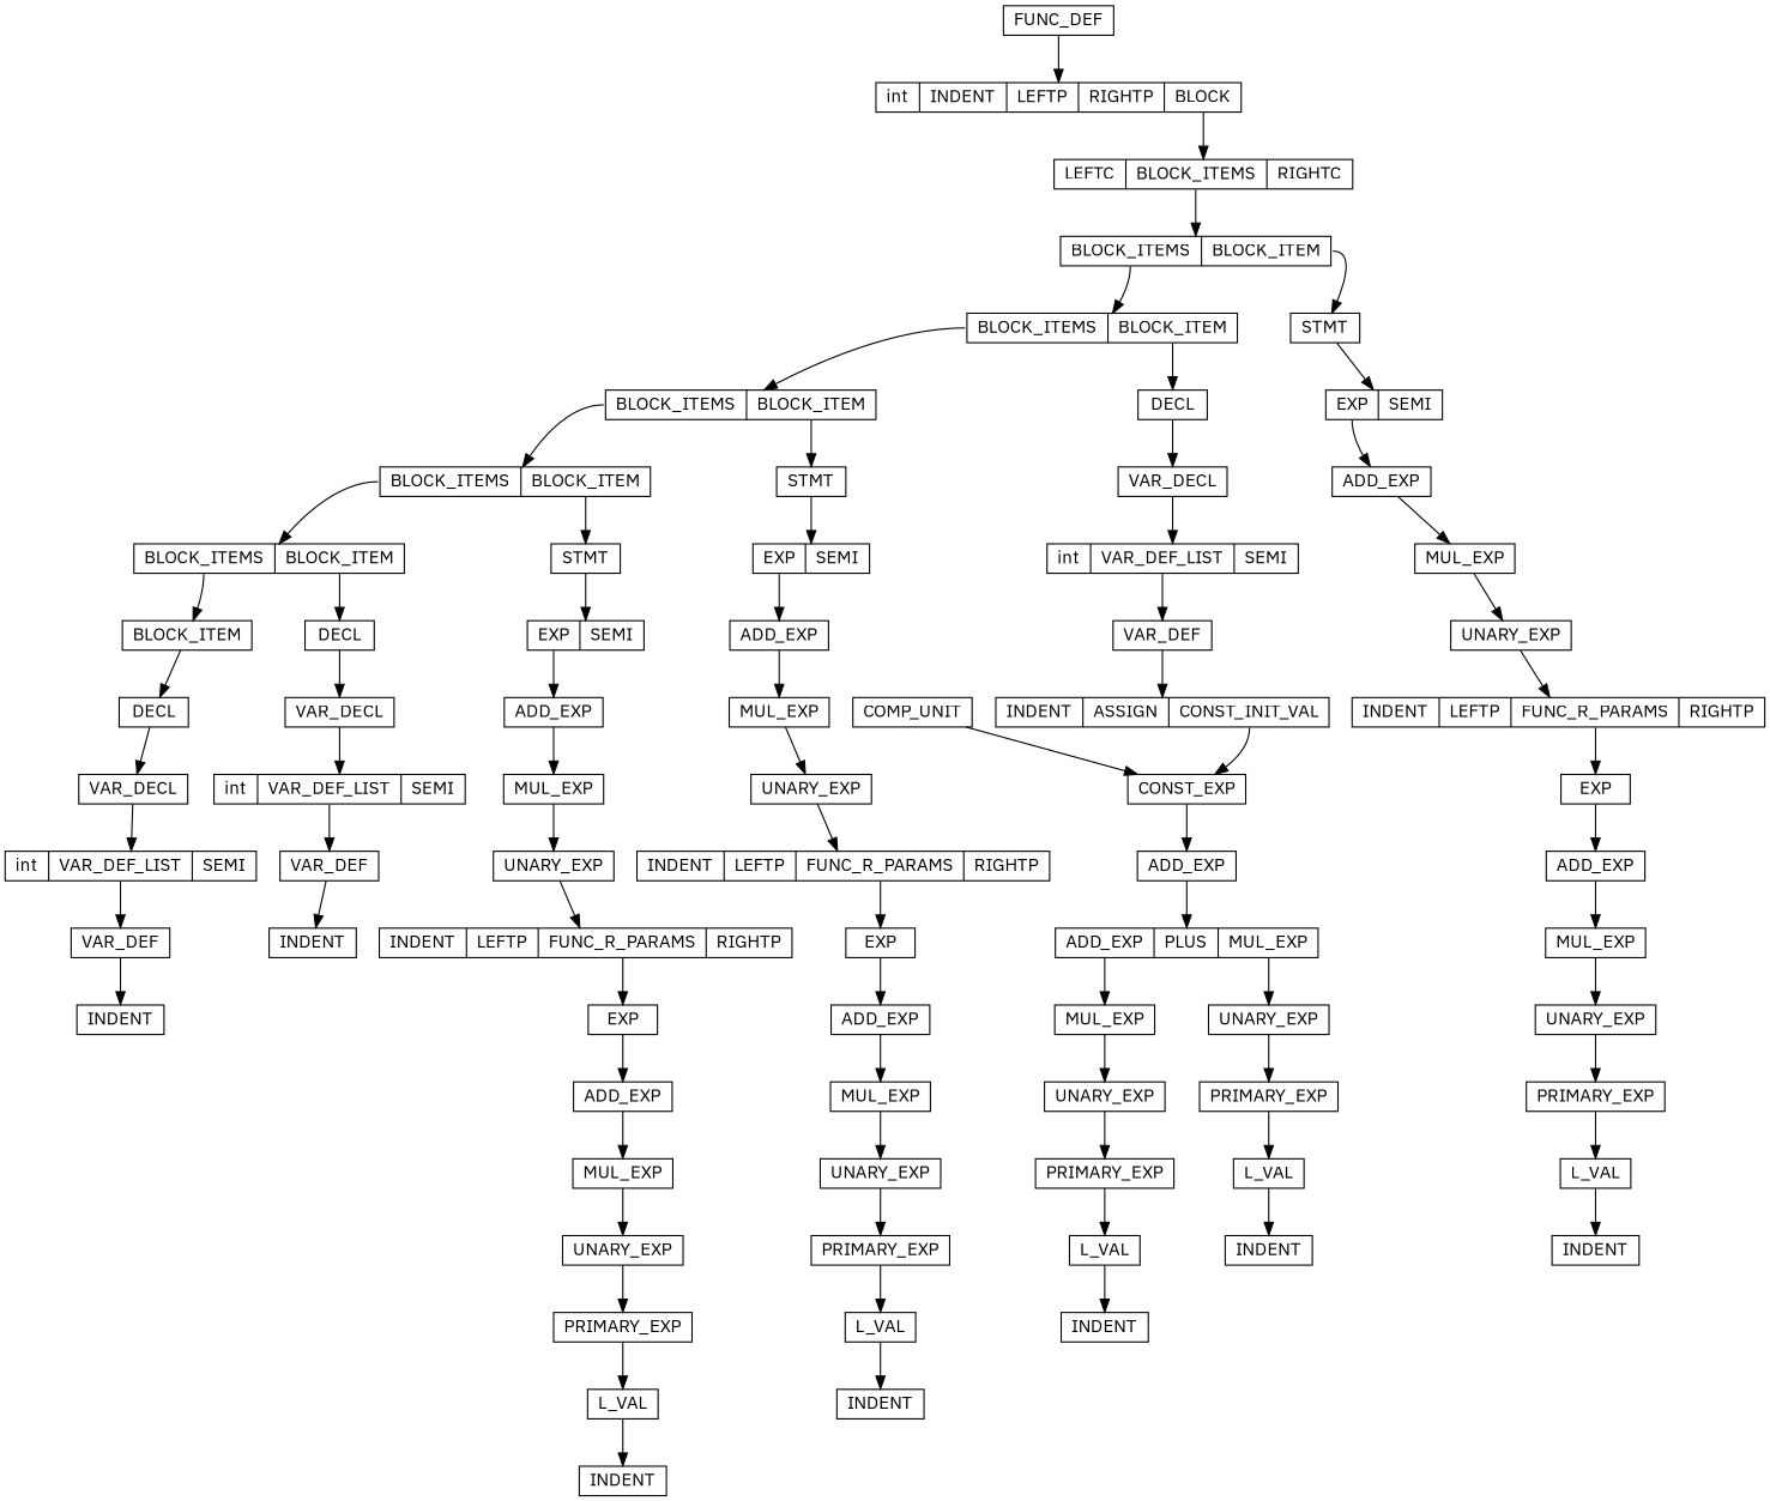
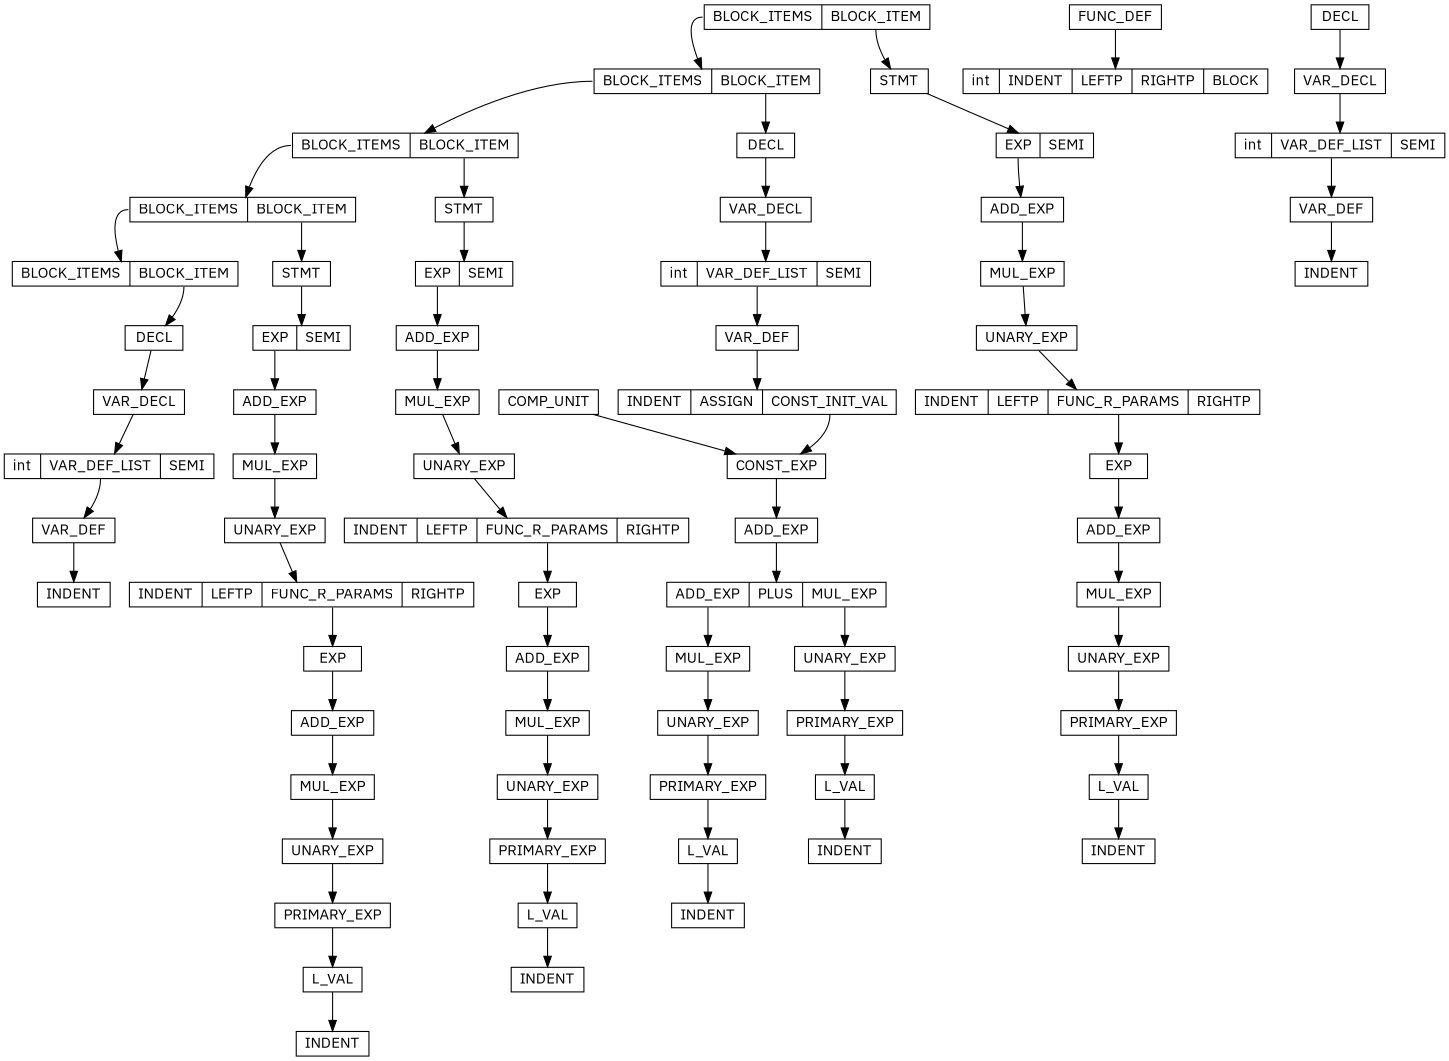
  digraph {
    fontname="IBM Plex Sans"
    node [fontname="IBM Plex Sans" shape=record]
    edge [fontname="IBM Plex Sans" tailport=f0]
    n1 [height=.1 label="<f0> COMP\_UNIT"]
    n2 [height=.1 label="<f0> CONST\_EXP"]
    n3 [height=.1 label="<f0> FUNC\_DEF"]
    n4 [height=.1 label="<f0> int|<f1> INDENT|<f2> LEFTP|<f3> RIGHTP|<f4> BLOCK"]
-   n5 [height=.1 label="<f0> LEFTC|<f1> BLOCK\_ITEMS|<f2> RIGHTC"]
    n6 [height=.1 label="<f0> BLOCK\_ITEMS|<f1> BLOCK\_ITEM"]
    n7 [height=.1 label="<f0> BLOCK\_ITEMS|<f1> BLOCK\_ITEM"]
    n8 [height=.1 label="<f0> STMT"]
    n9 [height=.1 label="<f0> BLOCK\_ITEMS|<f1> BLOCK\_ITEM"]
    n10 [height=.1 label="<f0> DECL"]
    n11 [height=.1 label="<f0> EXP|<f1> SEMI"]
    n12 [height=.1 label="<f0> BLOCK\_ITEMS|<f1> BLOCK\_ITEM"]
    n13 [height=.1 label="<f0> STMT"]
    n14 [height=.1 label="<f0> VAR\_DECL"]
    n15 [height=.1 label="<f0> BLOCK\_ITEMS|<f1> BLOCK\_ITEM"]
    n16 [height=.1 label="<f0> STMT"]
    n17 [height=.1 label="<f0> EXP|<f1> SEMI"]
-   n18 [height=.1 label="<f0> BLOCK\_ITEM"]
    n19 [height=.1 label="<f0> DECL"]
    n20 [height=.1 label="<f0> EXP|<f1> SEMI"]
    n21 [height=.1 label="<f0> DECL"]
    n22 [height=.1 label="<f0> VAR\_DECL"]
    n23 [height=.1 label="<f0> VAR\_DECL"]
    n24 [height=.1 label="<f0> int|<f1> VAR\_DEF\_LIST|<f2> SEMI"]
    n25 [height=.1 label="<f0> VAR\_DEF"]
    n26 [height=.1 label="<f0> INDENT"]
    n27 [height=.1 label="<f0> int|<f1> VAR\_DEF\_LIST|<f2> SEMI"]
    n28 [height=.1 label="<f0> VAR\_DEF"]
    n29 [height=.1 label="<f0> INDENT"]
    n30 [height=.1 label="<f0> ADD\_EXP"]
    n31 [height=.1 label="<f0> MUL\_EXP"]
    n32 [height=.1 label="<f0> UNARY\_EXP"]
    n33 [height=.1 label="<f0> INDENT|<f1> LEFTP|<f2> FUNC\_R\_PARAMS|<f3> RIGHTP"]
    n34 [height=.1 label="<f0> EXP"]
    n35 [height=.1 label="<f0> ADD\_EXP"]
    n36 [height=.1 label="<f0> MUL\_EXP"]
    n37 [height=.1 label="<f0> UNARY\_EXP"]
    n38 [height=.1 label="<f0> PRIMARY\_EXP"]
    n39 [height=.1 label="<f0> L\_VAL"]
    n40 [height=.1 label="<f0> INDENT"]
    n41 [height=.1 label="<f0> ADD\_EXP"]
    n42 [height=.1 label="<f0> MUL\_EXP"]
    n43 [height=.1 label="<f0> UNARY\_EXP"]
    n44 [height=.1 label="<f0> INDENT|<f1> LEFTP|<f2> FUNC\_R\_PARAMS|<f3> RIGHTP"]
    n45 [height=.1 label="<f0> EXP"]
    n46 [height=.1 label="<f0> ADD\_EXP"]
    n47 [height=.1 label="<f0> MUL\_EXP"]
    n48 [height=.1 label="<f0> UNARY\_EXP"]
    n49 [height=.1 label="<f0> PRIMARY\_EXP"]
    n50 [height=.1 label="<f0> L\_VAL"]
    n51 [height=.1 label="<f0> INDENT"]
    n52 [height=.1 label="<f0> int|<f1> VAR\_DEF\_LIST|<f2> SEMI"]
    n53 [height=.1 label="<f0> VAR\_DEF"]
    n54 [height=.1 label="<f0> INDENT|<f1> ASSIGN|<f2> CONST\_INIT\_VAL"]
    n55 [height=.1 label="<f0> ADD\_EXP"]
    n56 [height=.1 label="<f0> ADD\_EXP|<f1> PLUS|<f2> MUL\_EXP"]
    n57 [height=.1 label="<f0> MUL\_EXP"]
    n58 [height=.1 label="<f0> UNARY\_EXP"]
    n59 [height=.1 label="<f0> UNARY\_EXP"]
    n60 [height=.1 label="<f0> PRIMARY\_EXP"]
    n61 [height=.1 label="<f0> PRIMARY\_EXP"]
    n62 [height=.1 label="<f0> L\_VAL"]
    n63 [height=.1 label="<f0> INDENT"]
    n64 [height=.1 label="<f0> L\_VAL"]
    n65 [height=.1 label="<f0> INDENT"]
    n66 [height=.1 label="<f0> ADD\_EXP"]
    n67 [height=.1 label="<f0> MUL\_EXP"]
    n68 [height=.1 label="<f0> UNARY\_EXP"]
    n69 [height=.1 label="<f0> INDENT|<f1> LEFTP|<f2> FUNC\_R\_PARAMS|<f3> RIGHTP"]
    n70 [height=.1 label="<f0> EXP"]
    n71 [height=.1 label="<f0> ADD\_EXP"]
    n72 [height=.1 label="<f0> MUL\_EXP"]
    n73 [height=.1 label="<f0> UNARY\_EXP"]
    n74 [height=.1 label="<f0> PRIMARY\_EXP"]
    n75 [height=.1 label="<f0> L\_VAL"]
    n76 [height=.1 label="<f0> INDENT"]
    n1 -> n2
    n2 -> n55
    n3 -> n4
-   n4 -> n5 [tailport=f4]
-   n5 -> n6 [tailport=f1]
    n6 -> n7
    n6 -> n8 [tailport=f1]
    n7 -> n9
    n7 -> n10 [tailport=f1]
    n8 -> n11
    n9 -> n12
    n9 -> n13 [tailport=f1]
    n10 -> n14
    n11 -> n66
    n12 -> n15
    n12 -> n16 [tailport=f1]
    n13 -> n17
    n14 -> n52
-   n15 -> n18
    n15 -> n19 [tailport=f1]
    n16 -> n20
    n17 -> n41
-   n18 -> n21
    n19 -> n22
    n20 -> n30
    n21 -> n23
    n22 -> n27
    n23 -> n24
    n24 -> n25 [tailport=f1]
    n25 -> n26
    n27 -> n28 [tailport=f1]
    n28 -> n29
    n30 -> n31
    n31 -> n32
    n32 -> n33
    n33 -> n34 [tailport=f2]
    n34 -> n35
    n35 -> n36
    n36 -> n37
    n37 -> n38
    n38 -> n39
    n39 -> n40
    n41 -> n42
    n42 -> n43
    n43 -> n44
    n44 -> n45 [tailport=f2]
    n45 -> n46
    n46 -> n47
    n47 -> n48
    n48 -> n49
    n49 -> n50
    n50 -> n51
    n52 -> n53 [tailport=f1]
    n53 -> n54
    n54 -> n2 [tailport=f2]
    n55 -> n56
    n56 -> n57
    n56 -> n58 [tailport=f2]
    n57 -> n59
    n58 -> n60
    n59 -> n61
    n60 -> n64
    n61 -> n62
    n62 -> n63
    n64 -> n65
    n66 -> n67
    n67 -> n68
    n68 -> n69
    n69 -> n70 [tailport=f2]
    n70 -> n71
    n71 -> n72
    n72 -> n73
    n73 -> n74
    n74 -> n75
    n75 -> n76
  }
